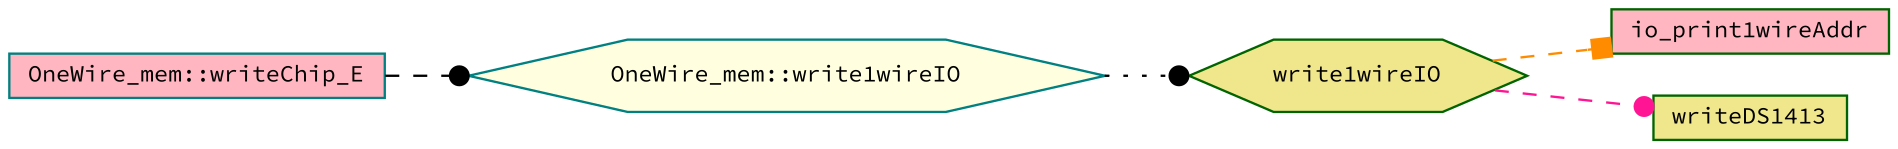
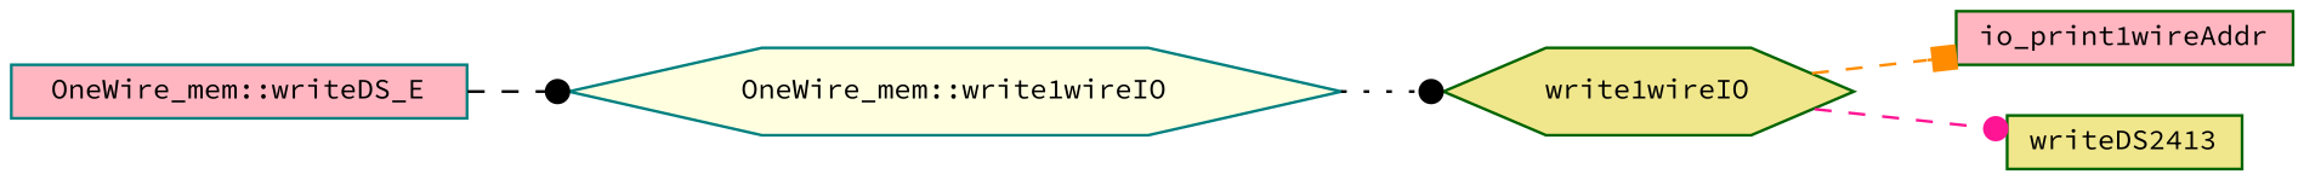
  digraph {
    fontname="Source Code Pro"
    rankdir=LR
    node [color=darkgreen fillcolor=lightpink fontname="Source Code Pro" fontsize=10 shape=box style=filled]
    edge [arrowhead=dot color=black fontname="Source Code Pro" fontsize=10 labelfontname=Helvetica labelfontsize=10 style=dashed]
-   n1 [color=teal fontcolor=black height=0.2 label="OneWire_mem::writeChip_E" width=0.4]
+   n1 [color=teal fontcolor=black height=0.2 label="OneWire_mem::writeDS_E" width=0.4]
    n2 [color=teal fillcolor=lightyellow height=0.2 label="OneWire_mem::write1wireIO" shape=hexagon width=0.4]
    n3 [fillcolor=khaki height=0.2 label=write1wireIO shape=hexagon width=0.4]
    n4 [height=0.2 label=io_print1wireAddr width=0.4]
-   n5 [fillcolor=khaki height=0.2 label=writeDS1413 width=0.4]
+   n5 [fillcolor=khaki height=0.2 label=writeDS2413 width=0.4]
    n1 -> n2
    n2 -> n3 [style=dotted]
    n3 -> n4 [arrowhead=box color=darkorange]
    n3 -> n5 [color=deeppink]
  }
